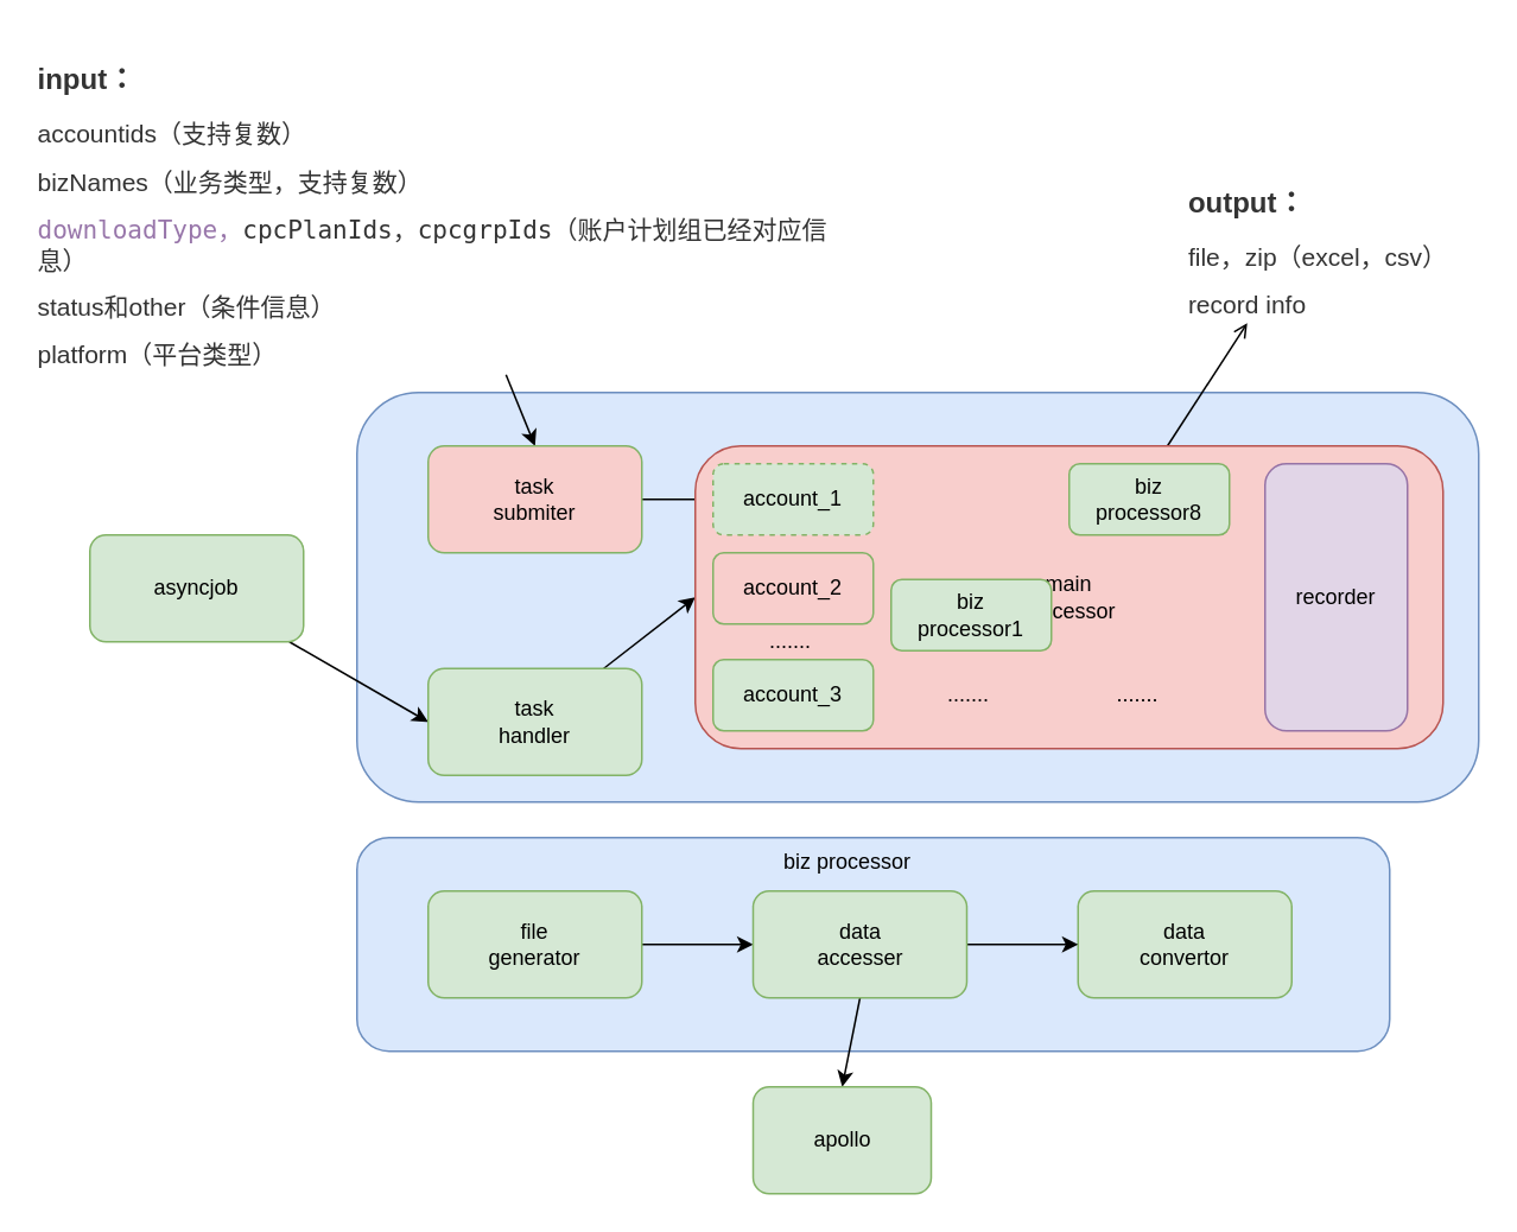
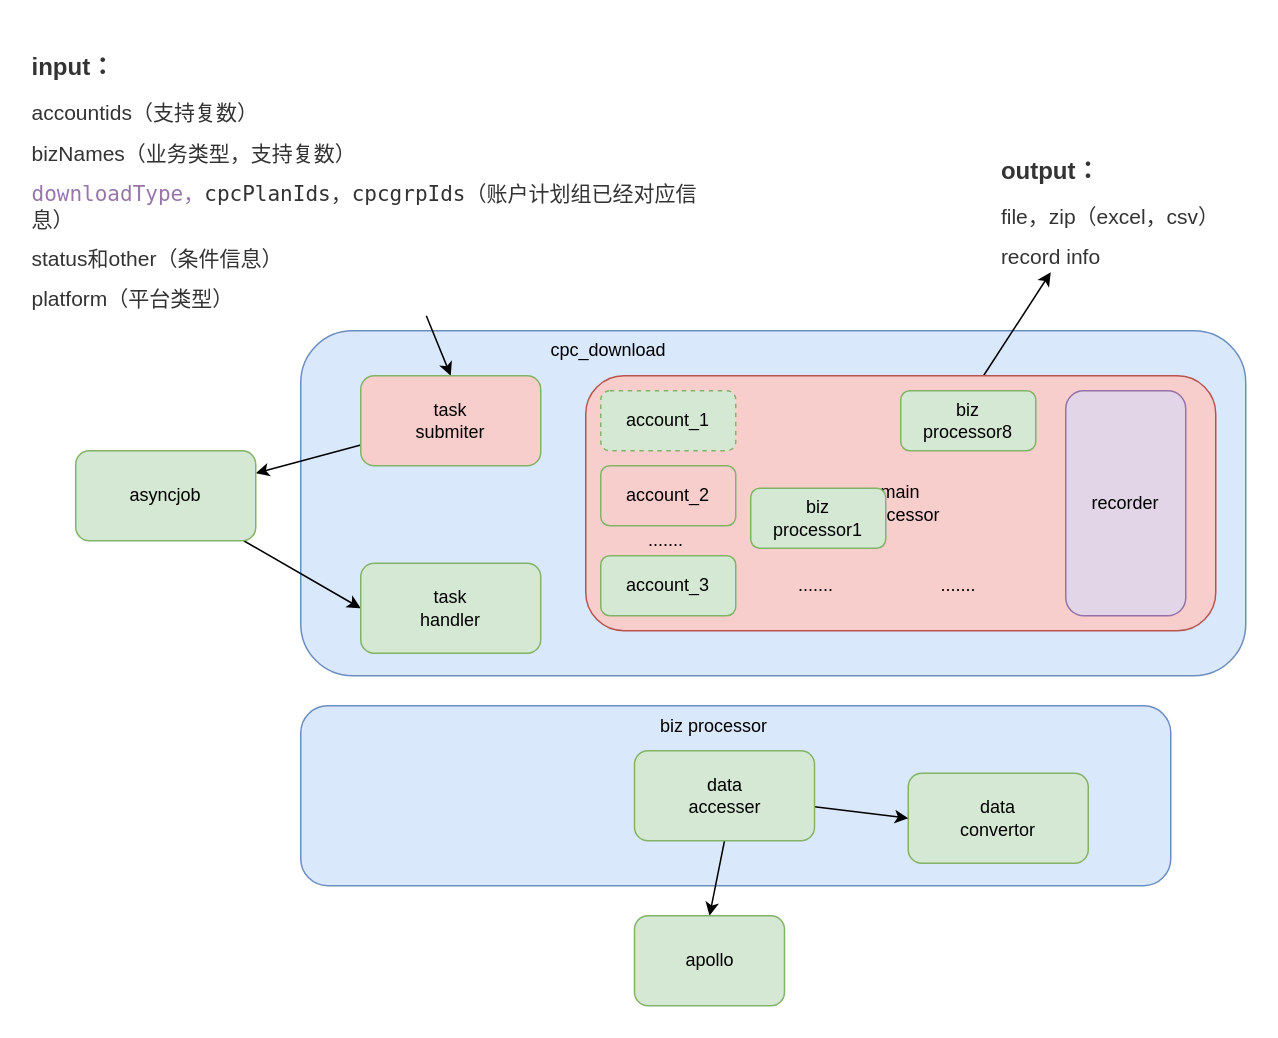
  <mxCell id="0" />
  <mxCell id="1" parent="0" />
  <mxCell id="2" value="" style="rounded=1;whiteSpace=wrap;html=1;fillColor=#dae8fc;strokeColor=#6c8ebf;" parent="1" vertex="1"><mxGeometry x="200" y="220" width="630" height="230" as="geometry" /></mxCell>
  <mxCell id="3" style="rounded=0;orthogonalLoop=1;jettySize=auto;html=1;entryX=0.5;entryY=0;entryDx=0;entryDy=0;" parent="1" source="4" target="7" edge="1"><mxGeometry relative="1" as="geometry" /></mxCell>
  <mxCell id="4" value="&lt;h3 style=&quot;margin: 10px 0px 0px ; color: rgb(51 , 51 , 51) ; font-size: 16px ; line-height: 1.5 ; font-family: &amp;#34;arial&amp;#34; , sans-serif ; text-align: left&quot;&gt;input：&lt;/h3&gt;&lt;p style=&quot;margin: 10px 0px 0px ; overflow-wrap: break-word ; color: rgb(51 , 51 , 51) ; font-family: &amp;#34;arial&amp;#34; , sans-serif ; font-size: 14px ; text-align: left&quot;&gt;accountids（支持复数）&lt;/p&gt;&lt;p style=&quot;margin: 10px 0px 0px ; overflow-wrap: break-word ; color: rgb(51 , 51 , 51) ; font-family: &amp;#34;arial&amp;#34; , sans-serif ; font-size: 14px ; text-align: left&quot;&gt;bizNames（业务类型，支持复数）&lt;/p&gt;&lt;p style=&quot;margin: 10px 0px 0px ; overflow-wrap: break-word ; color: rgb(51 , 51 , 51) ; font-family: &amp;#34;arial&amp;#34; , sans-serif ; font-size: 14px ; text-align: left&quot;&gt;&lt;span style=&quot;font-family: &amp;#34;confluenceinstalledfont&amp;#34; , monospace ; color: rgb(152 , 118 , 170)&quot;&gt;downloadType，&lt;/span&gt;&lt;span style=&quot;background-color: rgb(255 , 255 , 255) ; font-family: &amp;#34;confluenceinstalledfont&amp;#34; , monospace&quot;&gt;cpcPlanIds，cpcgrpIds&lt;/span&gt;（账户计划组已经对应信息）&lt;/p&gt;&lt;p style=&quot;margin: 10px 0px 0px ; overflow-wrap: break-word ; color: rgb(51 , 51 , 51) ; font-family: &amp;#34;arial&amp;#34; , sans-serif ; font-size: 14px ; text-align: left&quot;&gt;status和other（条件信息）&lt;/p&gt;&lt;p style=&quot;margin: 10px 0px 0px ; overflow-wrap: break-word ; color: rgb(51 , 51 , 51) ; font-family: &amp;#34;arial&amp;#34; , sans-serif ; font-size: 14px ; text-align: left&quot;&gt;platform（平台类型）&lt;/p&gt;" style="text;html=1;strokeColor=none;fillColor=none;align=center;verticalAlign=middle;whiteSpace=wrap;rounded=0;" parent="1" vertex="1"><mxGeometry x="20" y="20" width="450" height="190" as="geometry" /></mxCell>
  <mxCell id="5" value="&lt;h3 style=&quot;margin: 30px 0px 0px ; color: rgb(51 , 51 , 51) ; font-size: 16px ; line-height: 1.5 ; font-family: &amp;#34;arial&amp;#34; , sans-serif ; text-align: left&quot;&gt;output：&lt;/h3&gt;&lt;p style=&quot;margin: 10px 0px 0px ; overflow-wrap: break-word ; color: rgb(51 , 51 , 51) ; font-family: &amp;#34;arial&amp;#34; , sans-serif ; font-size: 14px ; text-align: left&quot;&gt;file，zip（excel，csv）&lt;/p&gt;&lt;p style=&quot;margin: 10px 0px 0px ; overflow-wrap: break-word ; color: rgb(51 , 51 , 51) ; font-family: &amp;#34;arial&amp;#34; , sans-serif ; font-size: 14px ; text-align: left&quot;&gt;record info&lt;/p&gt;" style="text;html=1;strokeColor=none;fillColor=none;align=center;verticalAlign=middle;whiteSpace=wrap;rounded=0;" parent="1" vertex="1"><mxGeometry x="660" y="68" width="160" height="113" as="geometry" /></mxCell>
- <mxCell id="6" style="edgeStyle=none;rounded=0;orthogonalLoop=1;jettySize=auto;html=1;" parent="1" source="7" target="15" edge="1"><mxGeometry relative="1" as="geometry" /></mxCell>
+ <mxCell id="6" style="edgeStyle=none;rounded=0;orthogonalLoop=1;jettySize=auto;html=1;entryX=1;entryY=0.25;entryDx=0;entryDy=0;" parent="1" source="7" target="9" edge="1"><mxGeometry relative="1" as="geometry" /></mxCell>
  <mxCell id="7" value="task&lt;br&gt;submiter" style="rounded=1;whiteSpace=wrap;html=1;fillColor=#f8cecc;strokeColor=#82b366;" parent="1" vertex="1"><mxGeometry x="240" y="250" width="120" height="60" as="geometry" /></mxCell>
  <mxCell id="8" style="edgeStyle=none;rounded=0;orthogonalLoop=1;jettySize=auto;html=1;entryX=0;entryY=0.5;entryDx=0;entryDy=0;" parent="1" source="9" target="11" edge="1"><mxGeometry relative="1" as="geometry" /></mxCell>
  <mxCell id="9" value="asyncjob" style="rounded=1;whiteSpace=wrap;html=1;fillColor=#d5e8d4;strokeColor=#82b366;" parent="1" vertex="1"><mxGeometry x="50" y="300" width="120" height="60" as="geometry" /></mxCell>
- <mxCell id="10" style="edgeStyle=none;rounded=0;orthogonalLoop=1;jettySize=auto;html=1;entryX=0;entryY=0.5;entryDx=0;entryDy=0;" parent="1" source="11" target="13" edge="1"><mxGeometry relative="1" as="geometry" /></mxCell>
  <mxCell id="11" value="task&lt;br&gt;handler" style="rounded=1;whiteSpace=wrap;html=1;fillColor=#d5e8d4;strokeColor=#82b366;" parent="1" vertex="1"><mxGeometry x="240" y="375" width="120" height="60" as="geometry" /></mxCell>
- <mxCell id="12" style="edgeStyle=none;rounded=0;orthogonalLoop=1;jettySize=auto;html=1;entryX=0.25;entryY=1;entryDx=0;entryDy=0;endArrow=open;" parent="1" source="13" target="5" edge="1"><mxGeometry relative="1" as="geometry" /></mxCell>
+ <mxCell id="12" style="edgeStyle=none;rounded=0;orthogonalLoop=1;jettySize=auto;html=1;entryX=0.25;entryY=1;entryDx=0;entryDy=0;" parent="1" source="13" target="5" edge="1"><mxGeometry relative="1" as="geometry" /></mxCell>
  <mxCell id="13" value="main&lt;br&gt;processor" style="rounded=1;whiteSpace=wrap;html=1;fillColor=#f8cecc;strokeColor=#b85450;" parent="1" vertex="1"><mxGeometry x="390" y="250" width="420" height="170" as="geometry" /></mxCell>
  <mxCell id="14" value="biz&lt;br&gt;processor1" style="rounded=1;whiteSpace=wrap;html=1;fillColor=#d5e8d4;strokeColor=#82b366;" parent="1" vertex="1"><mxGeometry x="500" y="325" width="90" height="40" as="geometry" /></mxCell>
  <mxCell id="15" value="account_1" style="rounded=1;whiteSpace=wrap;html=1;fillColor=#d5e8d4;strokeColor=#82b366;dashed=1;" parent="1" vertex="1"><mxGeometry x="400" y="260" width="90" height="40" as="geometry" /></mxCell>
  <mxCell id="16" value="account_2" style="rounded=1;whiteSpace=wrap;html=1;fillColor=#f8cecc;strokeColor=#82b366;" parent="1" vertex="1"><mxGeometry x="400" y="310" width="90" height="40" as="geometry" /></mxCell>
  <mxCell id="17" value="account_3" style="rounded=1;whiteSpace=wrap;html=1;fillColor=#d5e8d4;strokeColor=#82b366;" parent="1" vertex="1"><mxGeometry x="400" y="370" width="90" height="40" as="geometry" /></mxCell>
  <mxCell id="18" value="......." style="text;html=1;resizable=0;points=[];autosize=1;align=left;verticalAlign=top;spacingTop=-4;" parent="1" vertex="1"><mxGeometry x="430" y="350" width="40" height="20" as="geometry" /></mxCell>
  <mxCell id="19" value="biz&lt;br&gt;processor8" style="rounded=1;whiteSpace=wrap;html=1;fillColor=#d5e8d4;strokeColor=#82b366;" parent="1" vertex="1"><mxGeometry x="600" y="260" width="90" height="40" as="geometry" /></mxCell>
  <mxCell id="20" value="......." style="text;html=1;resizable=0;points=[];autosize=1;align=left;verticalAlign=top;spacingTop=-4;" parent="1" vertex="1"><mxGeometry x="530" y="380" width="40" height="20" as="geometry" /></mxCell>
  <mxCell id="21" value="......." style="text;html=1;resizable=0;points=[];autosize=1;align=left;verticalAlign=top;spacingTop=-4;" parent="1" vertex="1"><mxGeometry x="625" y="380" width="40" height="20" as="geometry" /></mxCell>
  <mxCell id="22" value="" style="rounded=1;whiteSpace=wrap;html=1;fillColor=#dae8fc;strokeColor=#6c8ebf;" parent="1" vertex="1"><mxGeometry x="200" y="470" width="580" height="120" as="geometry" /></mxCell>
- <mxCell id="24" style="edgeStyle=none;rounded=0;orthogonalLoop=1;jettySize=auto;html=1;entryX=0;entryY=0.5;entryDx=0;entryDy=0;" parent="1" source="25" target="29" edge="1"><mxGeometry relative="1" as="geometry" /></mxCell>
- <mxCell id="25" value="file&lt;br&gt;generator" style="rounded=1;whiteSpace=wrap;html=1;fillColor=#d5e8d4;strokeColor=#82b366;" parent="1" vertex="1"><mxGeometry x="240" y="500" width="120" height="60" as="geometry" /></mxCell>
- <mxCell id="26" value="data&lt;br&gt;convertor" style="rounded=1;whiteSpace=wrap;html=1;fillColor=#d5e8d4;strokeColor=#82b366;" parent="1" vertex="1"><mxGeometry x="605" y="500" width="120" height="60" as="geometry" /></mxCell>
+ <mxCell id="23" value="cpc_download" style="text;html=1;resizable=0;points=[];autosize=1;align=left;verticalAlign=top;spacingTop=-4;" parent="1" vertex="1"><mxGeometry x="365" y="223" width="90" height="20" as="geometry" /></mxCell>
+ <mxCell id="26" value="data&lt;br&gt;convertor" style="rounded=1;whiteSpace=wrap;html=1;fillColor=#d5e8d4;strokeColor=#82b366;" parent="1" vertex="1"><mxGeometry x="605" y="515" width="120" height="60" as="geometry" /></mxCell>
  <mxCell id="27" style="edgeStyle=none;rounded=0;orthogonalLoop=1;jettySize=auto;html=1;exitX=0.5;exitY=1;exitDx=0;exitDy=0;entryX=0.5;entryY=0;entryDx=0;entryDy=0;" parent="1" source="29" target="31" edge="1"><mxGeometry relative="1" as="geometry" /></mxCell>
  <mxCell id="28" style="edgeStyle=none;rounded=0;orthogonalLoop=1;jettySize=auto;html=1;entryX=0;entryY=0.5;entryDx=0;entryDy=0;" parent="1" source="29" target="26" edge="1"><mxGeometry relative="1" as="geometry" /></mxCell>
  <mxCell id="29" value="data&lt;br&gt;accesser" style="rounded=1;whiteSpace=wrap;html=1;fillColor=#d5e8d4;strokeColor=#82b366;" parent="1" vertex="1"><mxGeometry x="422.5" y="500" width="120" height="60" as="geometry" /></mxCell>
  <mxCell id="30" value="biz processor" style="text;html=1;resizable=0;points=[];autosize=1;align=left;verticalAlign=top;spacingTop=-4;" parent="1" vertex="1"><mxGeometry x="437.5" y="474" width="90" height="20" as="geometry" /></mxCell>
  <mxCell id="31" value="apollo" style="rounded=1;whiteSpace=wrap;html=1;fillColor=#d5e8d4;strokeColor=#82b366;" parent="1" vertex="1"><mxGeometry x="422.5" y="610" width="100" height="60" as="geometry" /></mxCell>
  <mxCell id="32" value="recorder" style="rounded=1;whiteSpace=wrap;html=1;fillColor=#e1d5e7;strokeColor=#9673a6;" vertex="1" parent="1"><mxGeometry x="710" y="260" width="80" height="150" as="geometry" /></mxCell>
